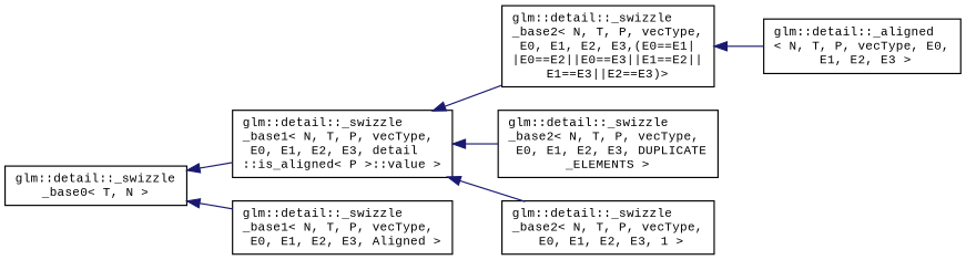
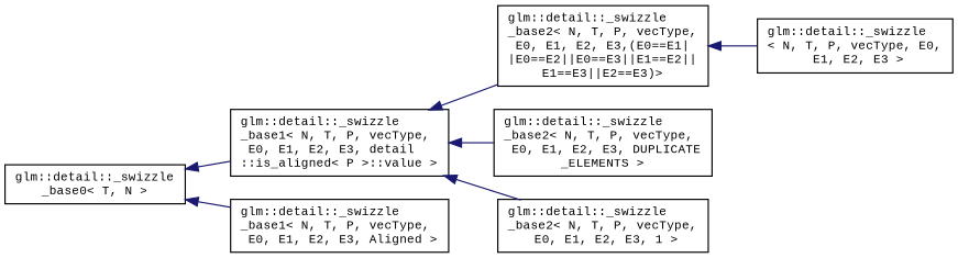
  digraph {
    rankdir=LR
    fontname="Liberation Mono"
    node [color=black fillcolor=white fontname="Liberation Mono" fontsize=10 shape=record style=filled]
    edge [color=midnightblue dir=back fontname="Liberation Mono" fontsize=10 labelfontname=Helvetica labelfontsize=10 style=solid]
    n1 [height=0.2 label="glm::detail::_swizzle\l_base0\< T, N \>" width=0.4]
    n2 [height=0.2 label="glm::detail::_swizzle\l_base1\< N, T, P, vecType,\l E0, E1, E2, E3, detail\l::is_aligned\< P \>::value \>" width=0.4]
    n3 [height=0.2 label="glm::detail::_swizzle\l_base1\< N, T, P, vecType,\l E0, E1, E2, E3, Aligned \>" width=0.4]
    n4 [height=0.2 label="glm::detail::_swizzle\l_base2\< N, T, P, vecType,\l E0, E1, E2, E3,(E0==E1\|\l\|E0==E2\|\|E0==E3\|\|E1==E2\|\|\lE1==E3\|\|E2==E3)\>" width=0.4]
    n5 [height=0.2 label="glm::detail::_swizzle\l_base2\< N, T, P, vecType,\l E0, E1, E2, E3, DUPLICATE\l_ELEMENTS \>" width=0.4]
    n6 [height=0.2 label="glm::detail::_swizzle\l_base2\< N, T, P, vecType,\l E0, E1, E2, E3, 1 \>" width=0.4]
-   n7 [height=0.2 label="glm::detail::_aligned\l\< N, T, P, vecType, E0,\l E1, E2, E3 \>" width=0.4]
+   n7 [height=0.2 label="glm::detail::_swizzle\l\< N, T, P, vecType, E0,\l E1, E2, E3 \>" width=0.4]
    n1 -> n2
    n1 -> n3
    n2 -> n4
    n2 -> n5
    n2 -> n6
    n4 -> n7
  }
